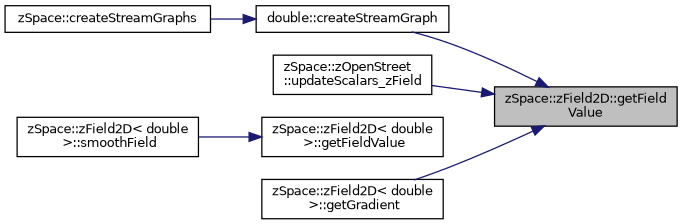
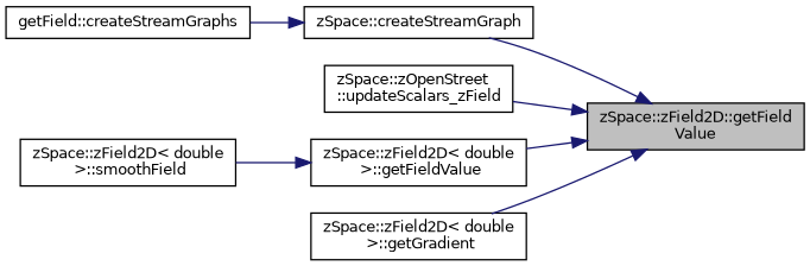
  digraph {
    rankdir=RL
    node [color=black fillcolor=white fontname=Helvetica fontsize=10 shape=record style=filled]
    edge [color=midnightblue dir=back fontname=Helvetica fontsize=10 labelfontname=Helvetica labelfontsize=10 style=solid]
    n1 [fillcolor=grey75 fontcolor=black height=0.2 label="zSpace::zField2D::getField\lValue" width=0.4]
-   n2 [height=0.2 label="double::createStreamGraph" width=0.4]
+   n2 [height=0.2 label="zSpace::createStreamGraph" width=0.4]
    n3 [height=0.2 label="zSpace::zOpenStreet\l::updateScalars_zField" width=0.4]
    n4 [height=0.2 label="zSpace::zField2D\< double\l \>::getFieldValue" width=0.4]
    n5 [height=0.2 label="zSpace::zField2D\< double\l \>::getGradient" width=0.4]
-   n6 [height=0.2 label="zSpace::createStreamGraphs" width=0.4]
+   n6 [height=0.2 label="getField::createStreamGraphs" width=0.4]
    n7 [height=0.2 label="zSpace::zField2D\< double\l \>::smoothField" width=0.4]
    n1 -> n2
    n1 -> n3
+   n1 -> n4
    n1 -> n5
    n2 -> n6
    n4 -> n7
  }
